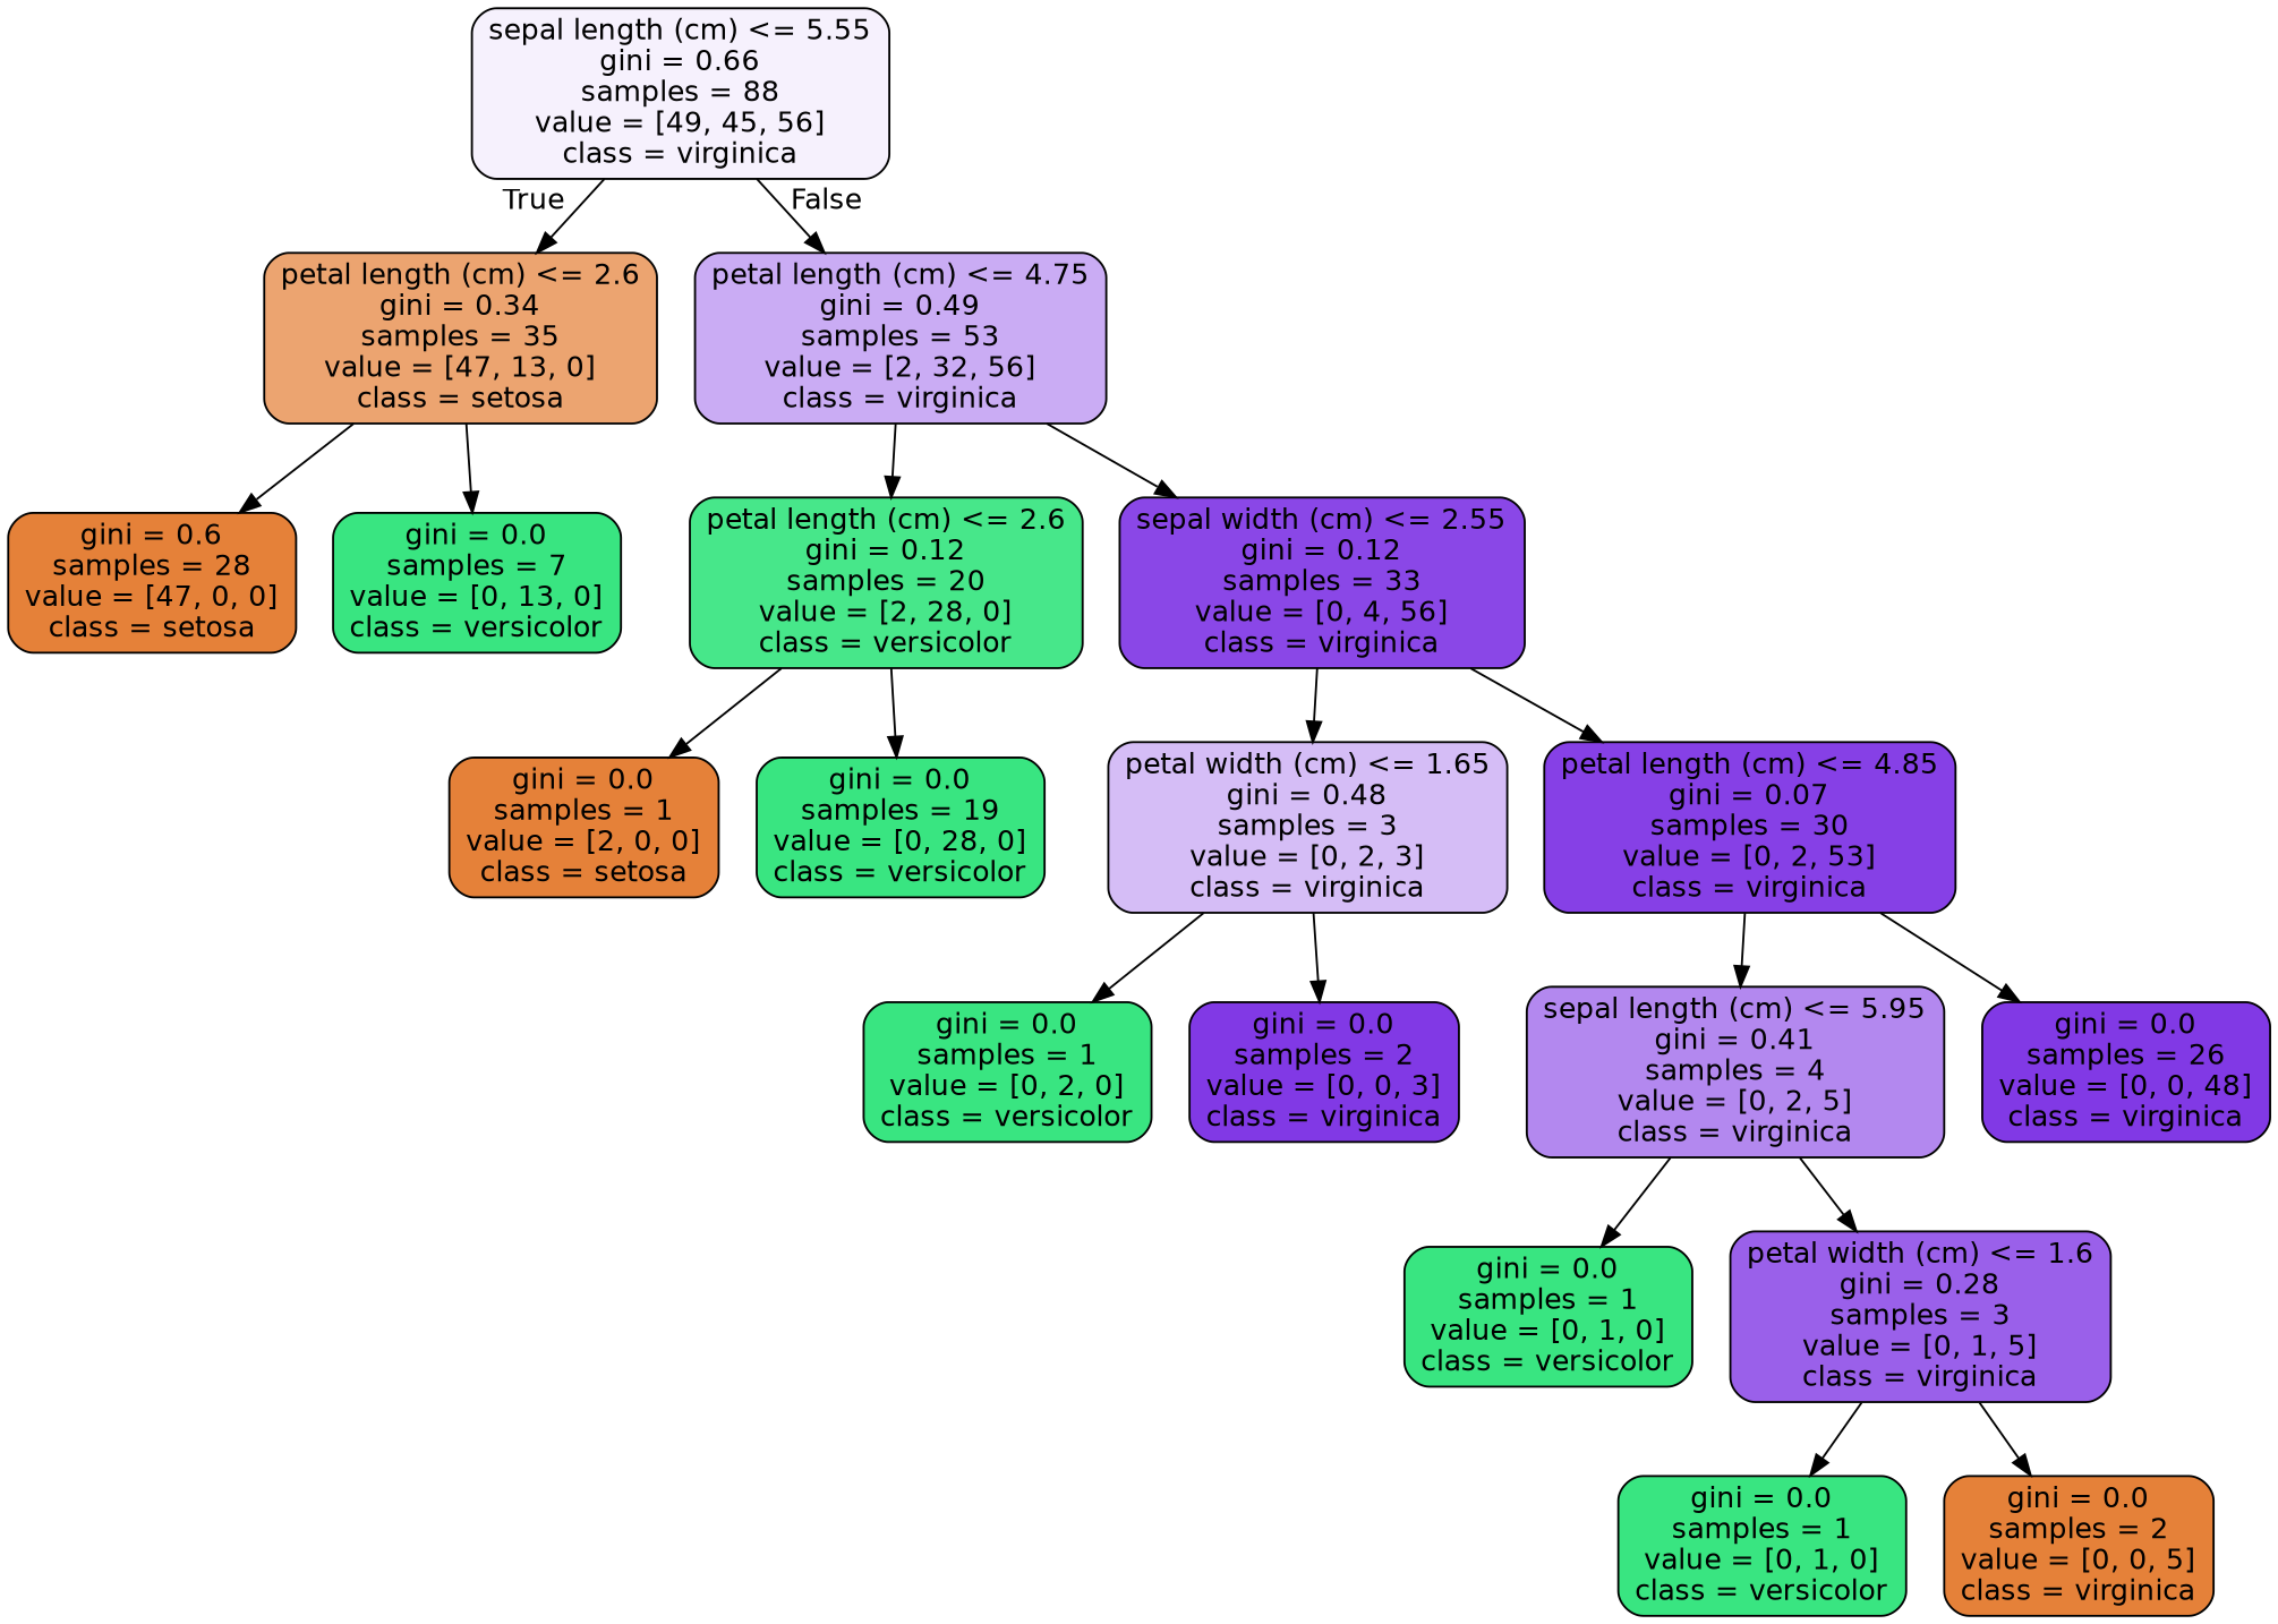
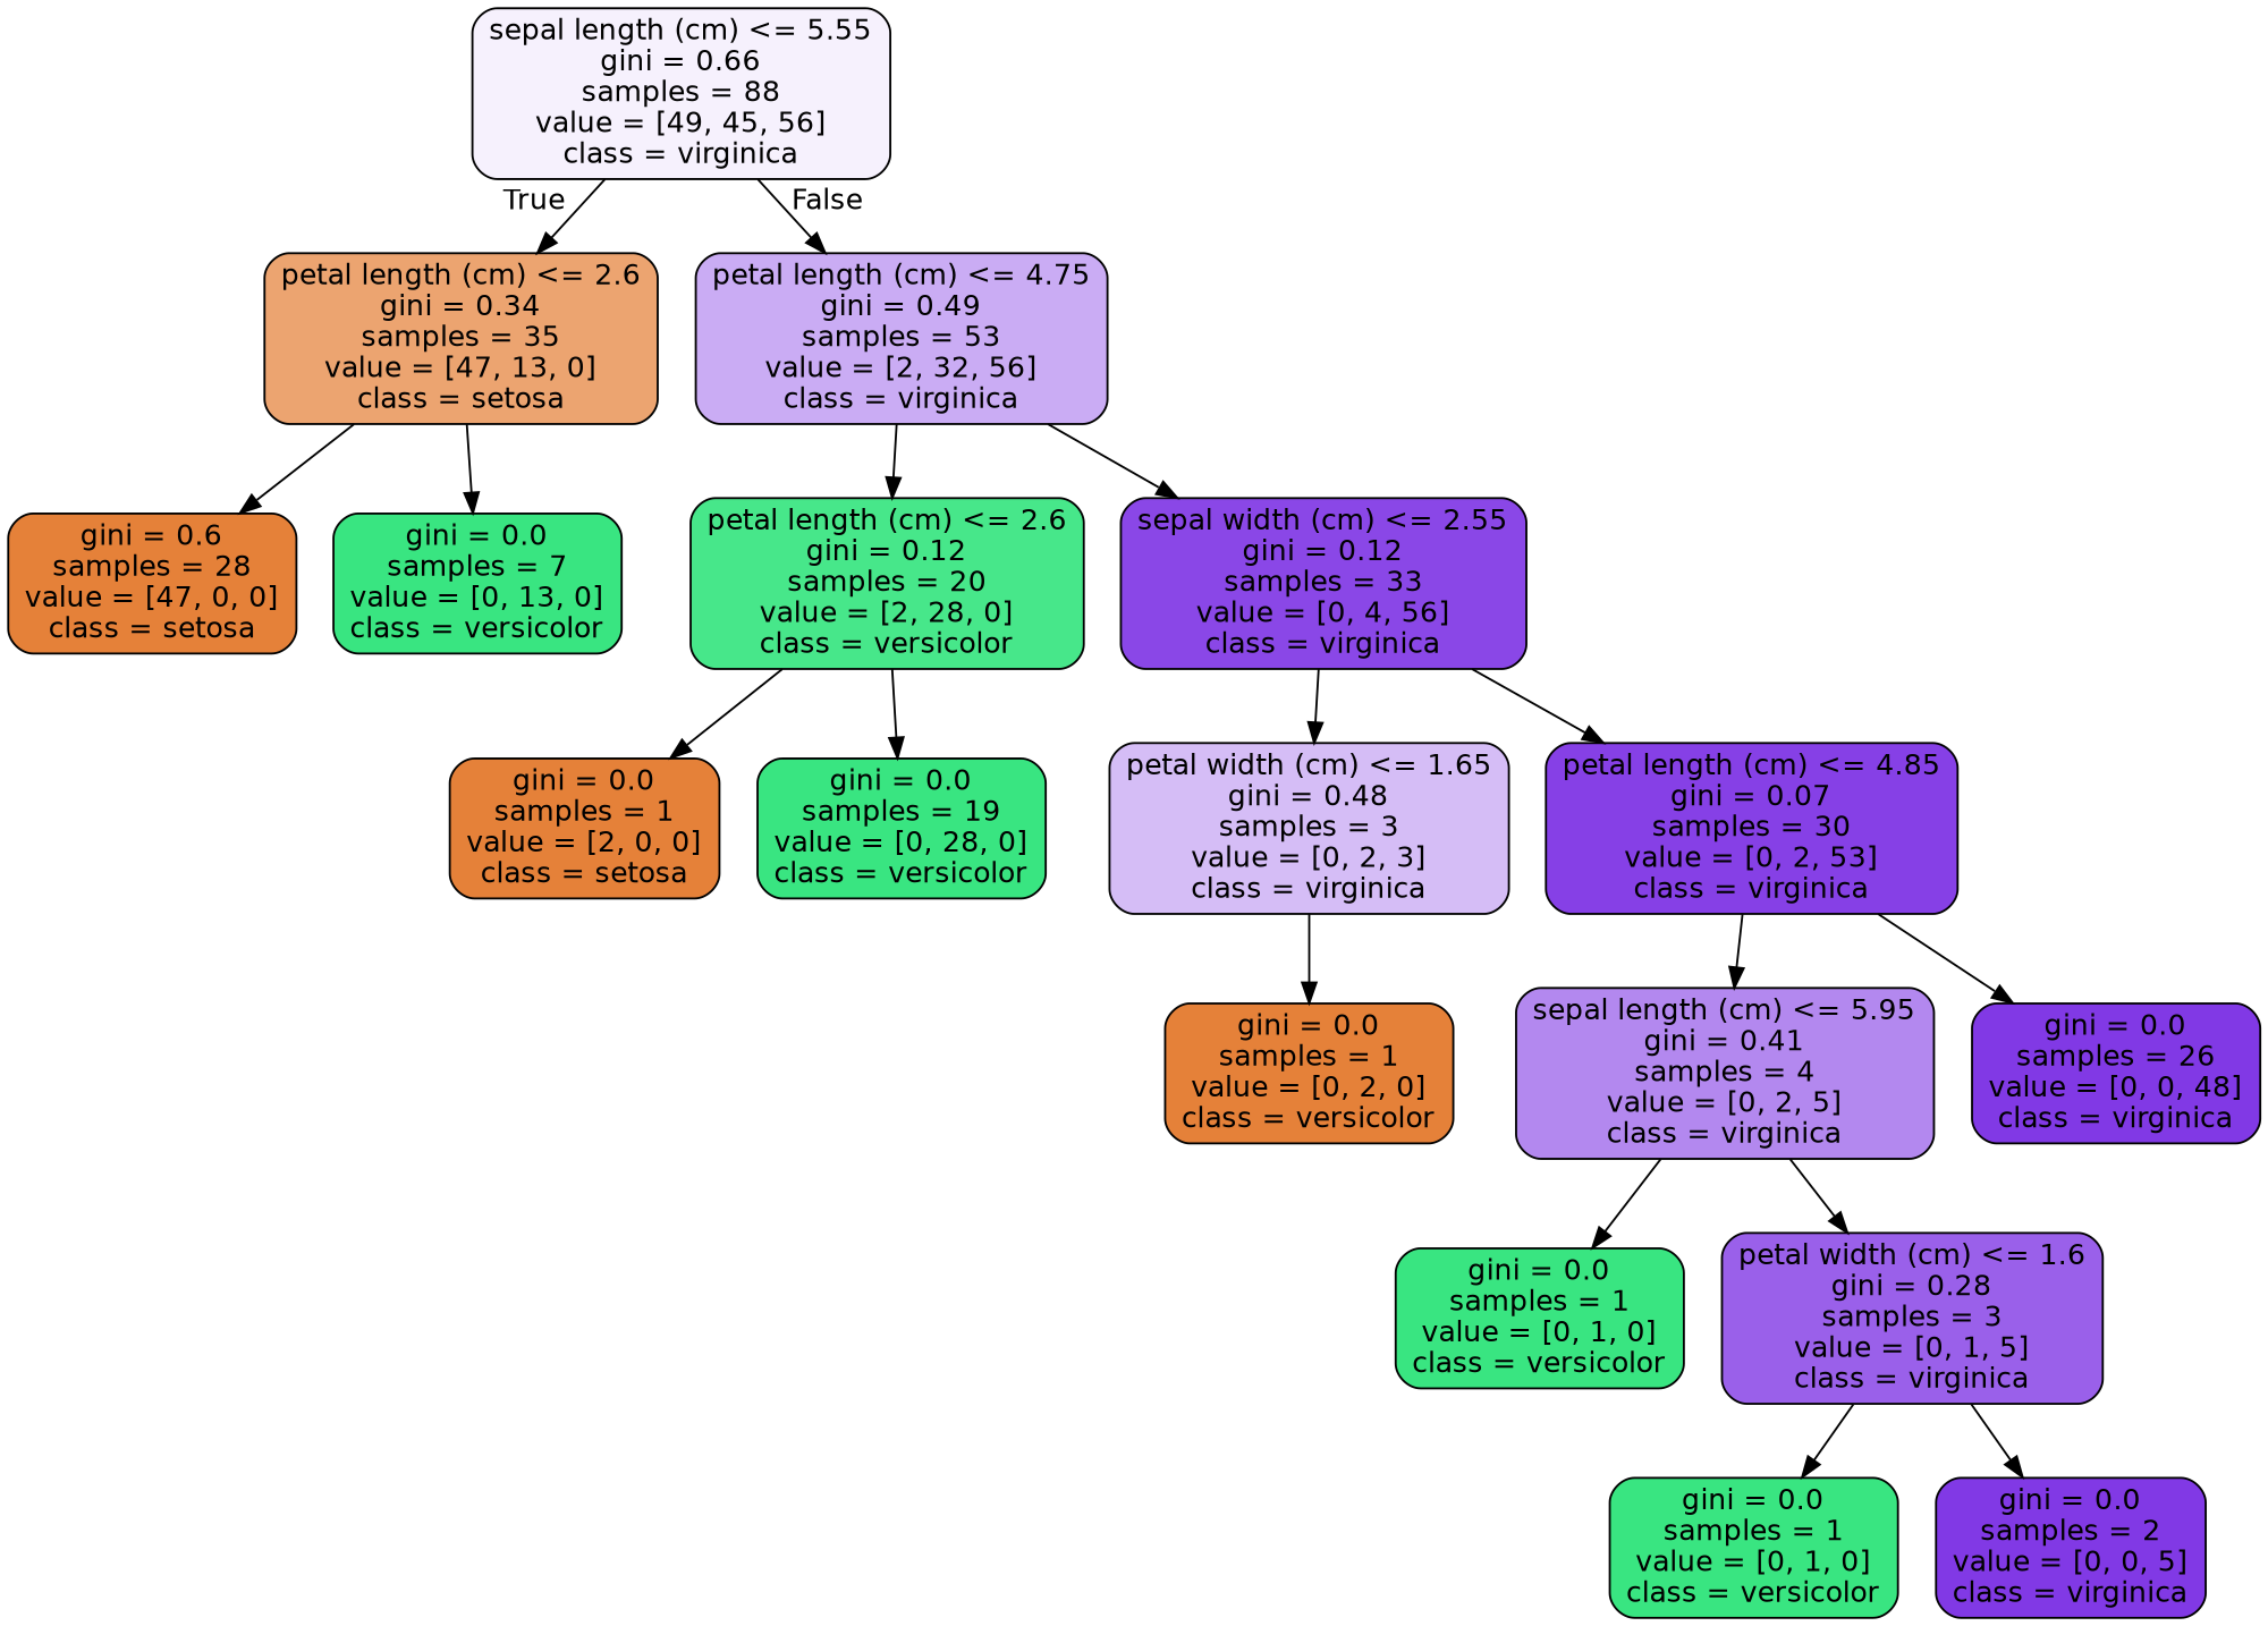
  digraph {
    node [color=black fillcolor="#39e581ff" fontname=helvetica shape=box style="filled, rounded"]
    edge [fontname=helvetica]
    n1 [fillcolor="#8139e512" label="sepal length (cm) <= 5.55\ngini = 0.66\nsamples = 88\nvalue = [49, 45, 56]\nclass = virginica"]
    n2 [fillcolor="#e58139b8" label="petal length (cm) <= 2.6\ngini = 0.34\nsamples = 35\nvalue = [47, 13, 0]\nclass = setosa"]
    n3 [fillcolor="#8139e56a" label="petal length (cm) <= 4.75\ngini = 0.49\nsamples = 53\nvalue = [2, 32, 56]\nclass = virginica"]
    n4 [fillcolor="#e58139ff" label="gini = 0.6\nsamples = 28\nvalue = [47, 0, 0]\nclass = setosa"]
    n5 [label="gini = 0.0\nsamples = 7\nvalue = [0, 13, 0]\nclass = versicolor"]
    n6 [fillcolor="#39e581ed" label="petal length (cm) <= 2.6\ngini = 0.12\nsamples = 20\nvalue = [2, 28, 0]\nclass = versicolor"]
    n7 [fillcolor="#8139e5ed" label="sepal width (cm) <= 2.55\ngini = 0.12\nsamples = 33\nvalue = [0, 4, 56]\nclass = virginica"]
    n8 [fillcolor="#e58139ff" label="gini = 0.0\nsamples = 1\nvalue = [2, 0, 0]\nclass = setosa"]
    n9 [label="gini = 0.0\nsamples = 19\nvalue = [0, 28, 0]\nclass = versicolor"]
    n10 [fillcolor="#8139e555" label="petal width (cm) <= 1.65\ngini = 0.48\nsamples = 3\nvalue = [0, 2, 3]\nclass = virginica"]
    n11 [fillcolor="#8139e5f5" label="petal length (cm) <= 4.85\ngini = 0.07\nsamples = 30\nvalue = [0, 2, 53]\nclass = virginica"]
-   n12 [label="gini = 0.0\nsamples = 1\nvalue = [0, 2, 0]\nclass = versicolor"]
-   n13 [fillcolor="#8139e5ff" label="gini = 0.0\nsamples = 2\nvalue = [0, 0, 3]\nclass = virginica"]
+   n12 [fillcolor="#e58139ff" label="gini = 0.0\nsamples = 1\nvalue = [0, 2, 0]\nclass = versicolor"]
    n14 [fillcolor="#8139e599" label="sepal length (cm) <= 5.95\ngini = 0.41\nsamples = 4\nvalue = [0, 2, 5]\nclass = virginica"]
    n15 [fillcolor="#8139e5ff" label="gini = 0.0\nsamples = 26\nvalue = [0, 0, 48]\nclass = virginica"]
    n16 [label="gini = 0.0\nsamples = 1\nvalue = [0, 1, 0]\nclass = versicolor"]
    n17 [fillcolor="#8139e5cc" label="petal width (cm) <= 1.6\ngini = 0.28\nsamples = 3\nvalue = [0, 1, 5]\nclass = virginica"]
    n18 [label="gini = 0.0\nsamples = 1\nvalue = [0, 1, 0]\nclass = versicolor"]
-   n19 [fillcolor="#e58139ff" label="gini = 0.0\nsamples = 2\nvalue = [0, 0, 5]\nclass = virginica"]
+   n19 [fillcolor="#8139e5ff" label="gini = 0.0\nsamples = 2\nvalue = [0, 0, 5]\nclass = virginica"]
    n1 -> n2 [headlabel=True labelangle=45 labeldistance=2.5]
    n1 -> n3 [headlabel=False labelangle=-45 labeldistance=2.5]
    n2 -> n4
    n2 -> n5
    n3 -> n6
    n3 -> n7
    n6 -> n8
    n6 -> n9
    n7 -> n10
    n7 -> n11
    n10 -> n12
-   n10 -> n13
    n11 -> n14
    n11 -> n15
    n14 -> n16
    n14 -> n17
    n17 -> n18
    n17 -> n19
  }
